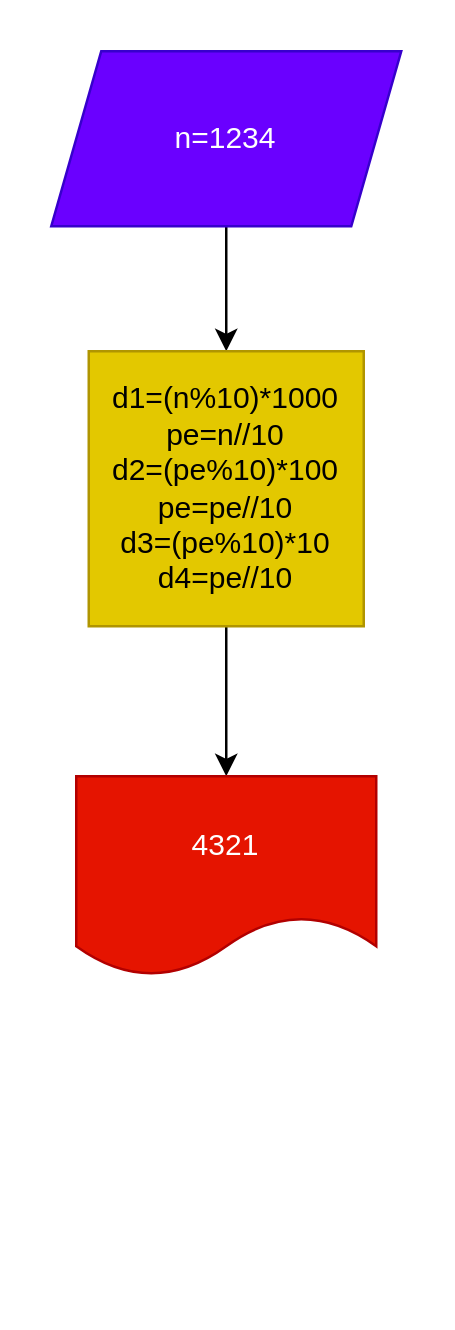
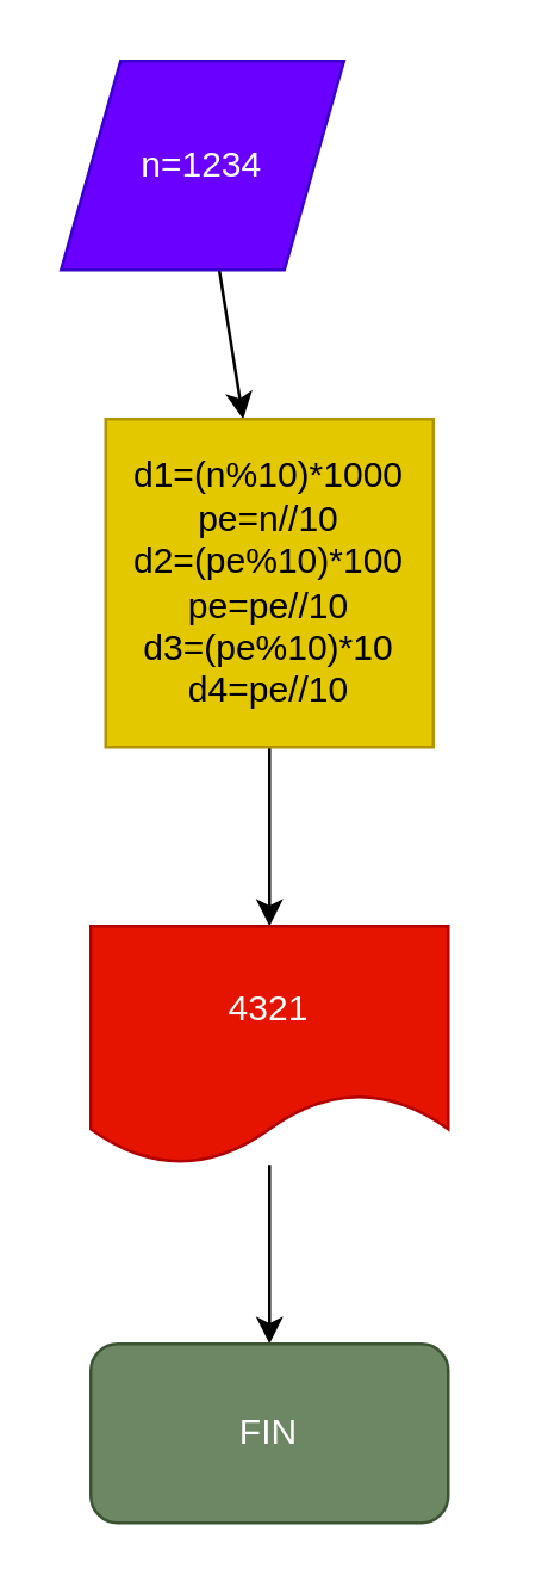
  <mxCell id="0" />
  <mxCell id="1" parent="0" />
  <mxCell id="2" value="" style="edgeStyle=none;html=1;" parent="1" source="3" target="5" edge="1"><mxGeometry relative="1" as="geometry" /></mxCell>
- <mxCell id="3" value="n=1234" style="shape=parallelogram;perimeter=parallelogramPerimeter;whiteSpace=wrap;html=1;fixedSize=1;fillColor=#6a00ff;fontColor=#ffffff;strokeColor=#3700CC;" parent="1" vertex="1"><mxGeometry x="20" y="20" width="140" height="70" as="geometry" /></mxCell>
+ <mxCell id="3" value="n=1234" style="shape=parallelogram;perimeter=parallelogramPerimeter;whiteSpace=wrap;html=1;fixedSize=1;fillColor=#6a00ff;fontColor=#ffffff;strokeColor=#3700CC;" parent="1" vertex="1"><mxGeometry x="20" y="20" width="95" height="70" as="geometry" /></mxCell>
  <mxCell id="4" value="" style="edgeStyle=none;html=1;" parent="1" source="5" target="7" edge="1"><mxGeometry relative="1" as="geometry" /></mxCell>
  <mxCell id="5" value="d1=(n%10)*1000&lt;br&gt;pe=n//10&lt;br&gt;d2=(pe%10)*100&lt;br&gt;pe=pe//10&lt;br&gt;d3=(pe%10)*10&lt;br&gt;d4=pe//10" style="whiteSpace=wrap;html=1;aspect=fixed;fillColor=#e3c800;fontColor=#000000;strokeColor=#B09500;" parent="1" vertex="1"><mxGeometry x="35" y="140" width="110" height="110" as="geometry" /></mxCell>
+ <mxCell id="6" value="" style="edgeStyle=none;html=1;" parent="1" source="7" target="8" edge="1"><mxGeometry relative="1" as="geometry" /></mxCell>
  <mxCell id="7" value="4321" style="shape=document;whiteSpace=wrap;html=1;boundedLbl=1;fillColor=#e51400;fontColor=#ffffff;strokeColor=#B20000;" parent="1" vertex="1"><mxGeometry x="30" y="310" width="120" height="80" as="geometry" /></mxCell>
+ <mxCell id="8" value="FIN" style="rounded=1;whiteSpace=wrap;html=1;fillColor=#6d8764;fontColor=#ffffff;strokeColor=#3A5431;" parent="1" vertex="1"><mxGeometry x="30" y="450" width="120" height="60" as="geometry" /></mxCell>
